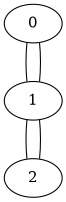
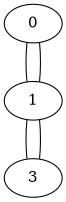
  graph {
    n1 [label=0]
    n2 [label=1]
-   n3 [label=2]
+   n3 [label=3]
    n1 -- n2
    n2 -- n1
    n2 -- n3
    n3 -- n2
  }
